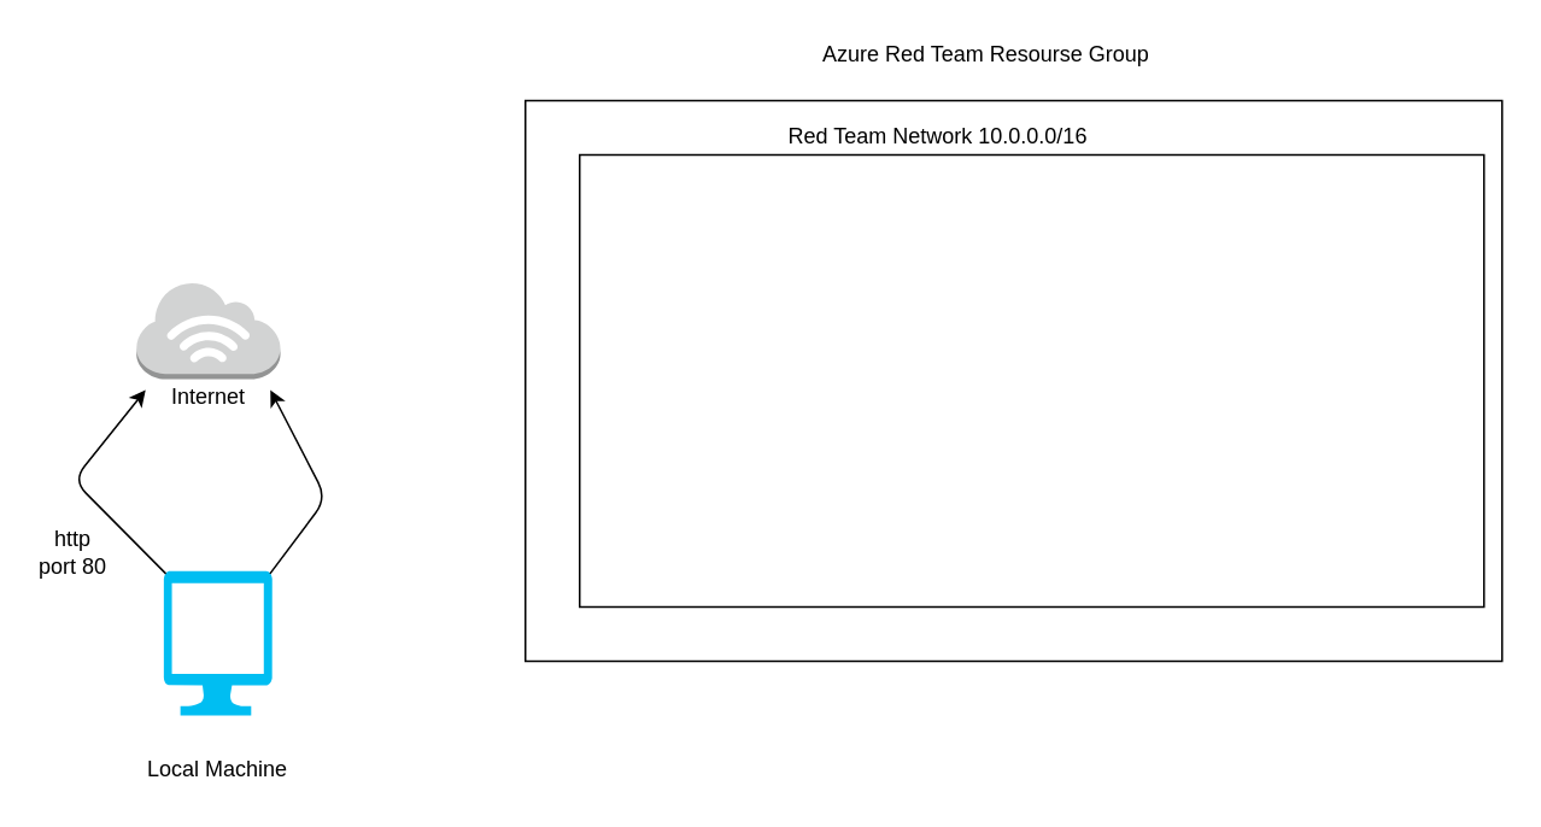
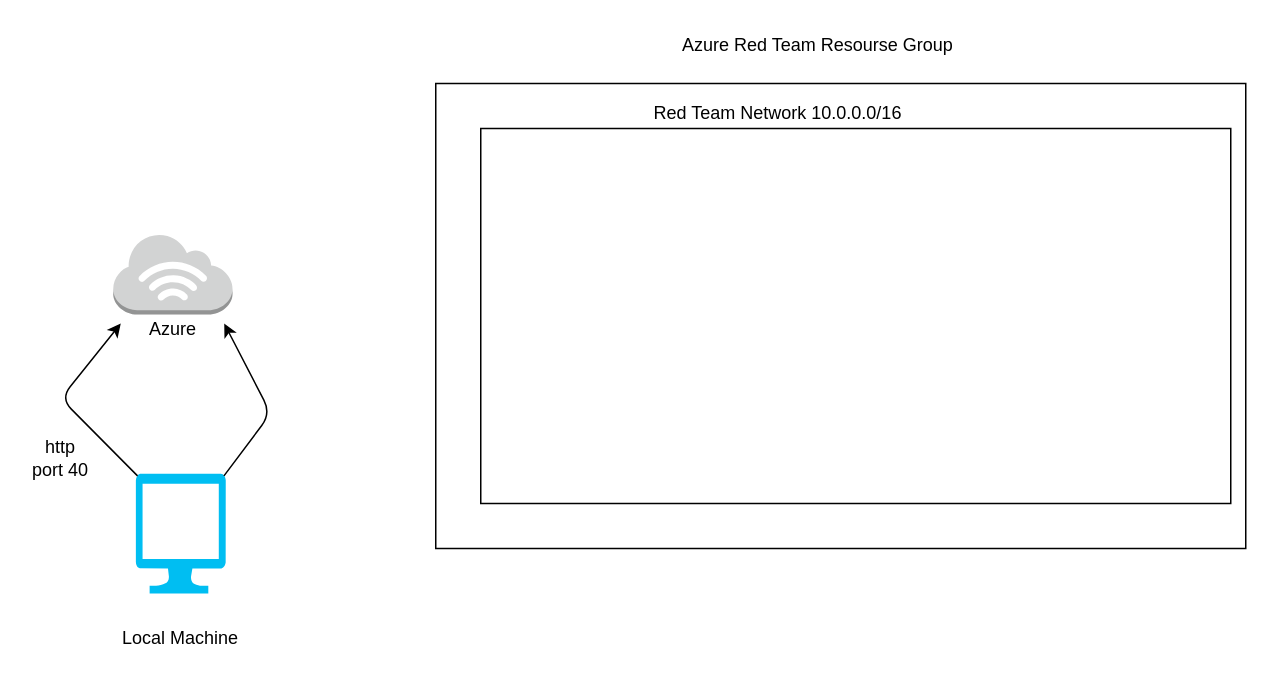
  <mxCell id="0" />
  <mxCell id="1" parent="0" />
  <mxCell id="2" value="" style="rounded=0;whiteSpace=wrap;html=1;" parent="1" vertex="1"><mxGeometry x="290" y="55" width="540" height="310" as="geometry" /></mxCell>
  <mxCell id="3" value="Azure Red Team Resourse Group" style="text;html=1;strokeColor=none;fillColor=none;align=center;verticalAlign=middle;whiteSpace=wrap;rounded=0;" parent="1" vertex="1"><mxGeometry x="435" y="20" width="220" height="20" as="geometry" /></mxCell>
  <mxCell id="4" value="" style="rounded=0;whiteSpace=wrap;html=1;" parent="1" vertex="1"><mxGeometry x="320" y="85" width="500" height="250" as="geometry" /></mxCell>
  <mxCell id="5" value="Red Team Network 10.0.0.0/16&amp;nbsp;" style="text;html=1;strokeColor=none;fillColor=none;align=center;verticalAlign=middle;whiteSpace=wrap;rounded=0;" parent="1" vertex="1"><mxGeometry x="395" y="65" width="250" height="20" as="geometry" /></mxCell>
  <mxCell id="6" value="" style="verticalLabelPosition=bottom;html=1;verticalAlign=top;align=center;strokeColor=none;fillColor=#00BEF2;shape=mxgraph.azure.computer;pointerEvents=1;" parent="1" vertex="1"><mxGeometry x="90" y="315" width="60" height="80" as="geometry" /></mxCell>
  <mxCell id="7" value="Local Machine" style="text;html=1;strokeColor=none;fillColor=none;align=center;verticalAlign=middle;whiteSpace=wrap;rounded=0;" parent="1" vertex="1"><mxGeometry x="75" y="415" width="90" height="20" as="geometry" /></mxCell>
  <mxCell id="8" value="" style="outlineConnect=0;dashed=0;verticalLabelPosition=bottom;verticalAlign=top;align=center;html=1;shape=mxgraph.aws3.internet_3;fillColor=#D2D3D3;gradientColor=none;" parent="1" vertex="1"><mxGeometry x="75" y="155" width="79.5" height="54" as="geometry" /></mxCell>
- <mxCell id="9" value="Internet" style="text;html=1;strokeColor=none;fillColor=none;align=center;verticalAlign=middle;whiteSpace=wrap;rounded=0;" parent="1" vertex="1"><mxGeometry x="89.75" y="209" width="50" height="20" as="geometry" /></mxCell>
+ <mxCell id="9" value="Azure" style="text;html=1;strokeColor=none;fillColor=none;align=center;verticalAlign=middle;whiteSpace=wrap;rounded=0;" parent="1" vertex="1"><mxGeometry x="89.75" y="209" width="50" height="20" as="geometry" /></mxCell>
  <mxCell id="10" value="" style="endArrow=classic;html=1;exitX=0.98;exitY=0.02;exitDx=0;exitDy=0;exitPerimeter=0;" parent="1" source="6" edge="1"><mxGeometry width="50" height="50" relative="1" as="geometry"><mxPoint x="190" y="385" as="sourcePoint" /><mxPoint x="149" y="215" as="targetPoint" /><Array as="points"><mxPoint x="180" y="275" /></Array></mxGeometry></mxCell>
  <mxCell id="11" value="" style="endArrow=classic;html=1;exitX=0.02;exitY=0.02;exitDx=0;exitDy=0;exitPerimeter=0;" parent="1" source="6" edge="1"><mxGeometry width="50" height="50" relative="1" as="geometry"><mxPoint x="50" y="295" as="sourcePoint" /><mxPoint x="80" y="215" as="targetPoint" /><Array as="points"><mxPoint x="40" y="265" /></Array></mxGeometry></mxCell>
- <mxCell id="12" value="http port 80" style="text;html=1;strokeColor=none;fillColor=none;align=center;verticalAlign=middle;whiteSpace=wrap;rounded=0;" parent="1" vertex="1"><mxGeometry x="20" y="295" width="40" height="20" as="geometry" /></mxCell>
+ <mxCell id="12" value="http port 40" style="text;html=1;strokeColor=none;fillColor=none;align=center;verticalAlign=middle;whiteSpace=wrap;rounded=0;" parent="1" vertex="1"><mxGeometry x="20" y="295" width="40" height="20" as="geometry" /></mxCell>
